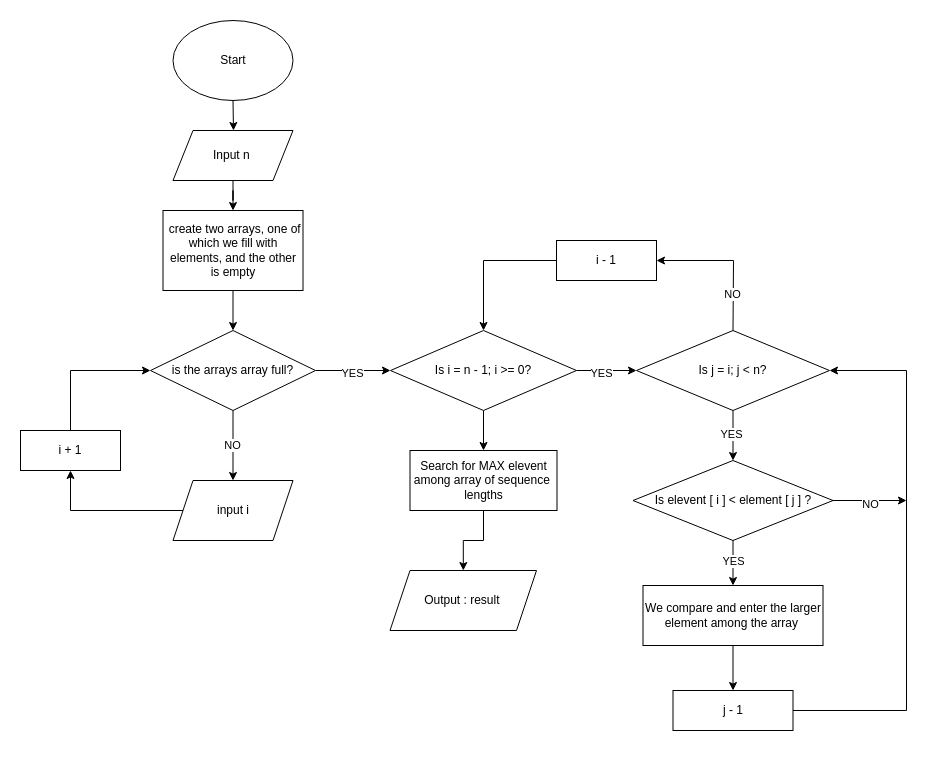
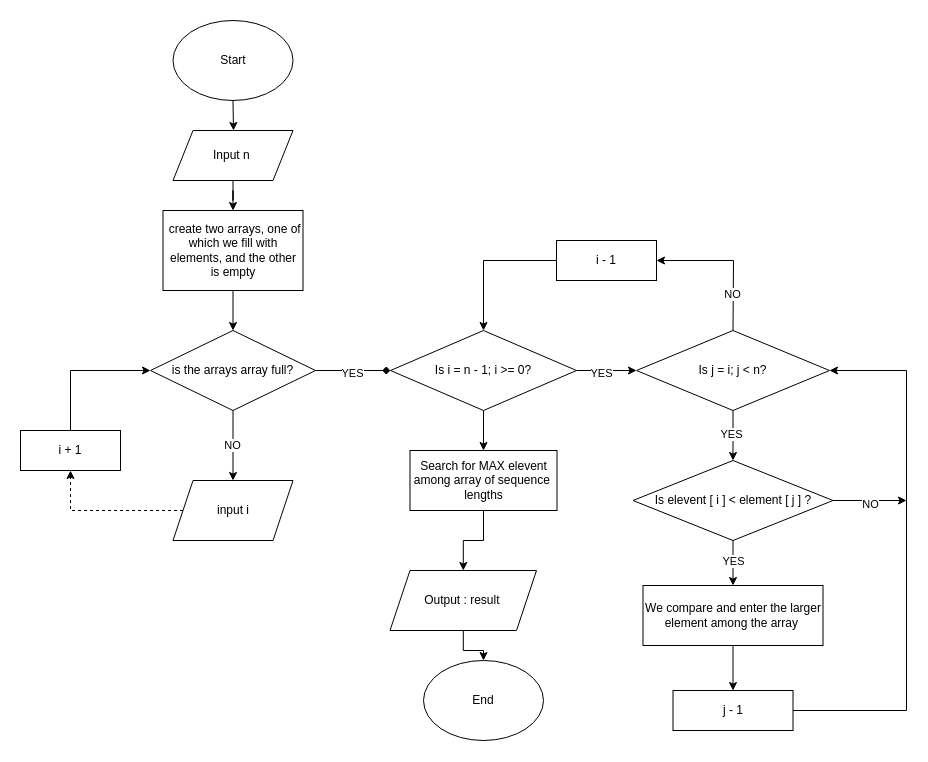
  <mxCell id="0" />
  <mxCell id="1" parent="0" />
  <mxCell id="2" value="Start" style="ellipse;whiteSpace=wrap;html=1;" parent="1" vertex="1"><mxGeometry x="172.5" y="20" width="120" height="80" as="geometry" /></mxCell>
+ <mxCell id="3" value="End" style="ellipse;whiteSpace=wrap;html=1;" parent="1" vertex="1"><mxGeometry x="423" y="660" width="120" height="80" as="geometry" /></mxCell>
  <mxCell id="4" value="" style="edgeStyle=orthogonalEdgeStyle;rounded=0;orthogonalLoop=1;jettySize=auto;html=1;" parent="1" source="5" target="7" edge="1"><mxGeometry relative="1" as="geometry" /></mxCell>
  <mxCell id="5" value="Input n&amp;nbsp;" style="shape=parallelogram;perimeter=parallelogramPerimeter;whiteSpace=wrap;html=1;fixedSize=1;" parent="1" vertex="1"><mxGeometry x="172.5" y="130" width="120" height="50" as="geometry" /></mxCell>
  <mxCell id="6" value="" style="edgeStyle=orthogonalEdgeStyle;rounded=0;orthogonalLoop=1;jettySize=auto;html=1;" parent="1" source="7" target="12" edge="1"><mxGeometry relative="1" as="geometry" /></mxCell>
  <mxCell id="7" value="&amp;nbsp;create two arrays, one of which we fill with elements, and the other is empty" style="rounded=0;whiteSpace=wrap;html=1;" parent="1" vertex="1"><mxGeometry x="162.5" y="210" width="140" height="80" as="geometry" /></mxCell>
  <mxCell id="8" value="" style="edgeStyle=orthogonalEdgeStyle;rounded=0;orthogonalLoop=1;jettySize=auto;html=1;" parent="1" source="12" target="13" edge="1"><mxGeometry relative="1" as="geometry" /></mxCell>
  <mxCell id="9" value="NO" style="edgeLabel;html=1;align=center;verticalAlign=middle;resizable=0;points=[];" parent="8" vertex="1" connectable="0"><mxGeometry x="-0.04" y="-1" relative="1" as="geometry"><mxPoint as="offset" /></mxGeometry></mxCell>
- <mxCell id="10" value="" style="edgeStyle=orthogonalEdgeStyle;rounded=0;orthogonalLoop=1;jettySize=auto;html=1;" parent="1" source="12" target="21" edge="1"><mxGeometry relative="1" as="geometry" /></mxCell>
+ <mxCell id="10" value="" style="edgeStyle=orthogonalEdgeStyle;rounded=0;orthogonalLoop=1;jettySize=auto;html=1;endArrow=diamond;" parent="1" source="12" target="21" edge="1"><mxGeometry relative="1" as="geometry" /></mxCell>
  <mxCell id="11" value="YES" style="edgeLabel;html=1;align=center;verticalAlign=middle;resizable=0;points=[];" parent="10" vertex="1" connectable="0"><mxGeometry x="-0.028" y="-2" relative="1" as="geometry"><mxPoint as="offset" /></mxGeometry></mxCell>
  <mxCell id="12" value="is the arrays array full?" style="rhombus;whiteSpace=wrap;html=1;" parent="1" vertex="1"><mxGeometry x="150" y="330" width="165" height="80" as="geometry" /></mxCell>
  <mxCell id="13" value="input i" style="shape=parallelogram;perimeter=parallelogramPerimeter;whiteSpace=wrap;html=1;fixedSize=1;" parent="1" vertex="1"><mxGeometry x="172.5" y="480" width="120" height="60" as="geometry" /></mxCell>
  <mxCell id="14" value="i + 1" style="rounded=0;whiteSpace=wrap;html=1;" parent="1" vertex="1"><mxGeometry x="20" y="430" width="100" height="40" as="geometry" /></mxCell>
  <mxCell id="15" value="" style="endArrow=classic;html=1;rounded=0;exitX=0.5;exitY=1;exitDx=0;exitDy=0;" parent="1" source="2" edge="1"><mxGeometry width="50" height="50" relative="1" as="geometry"><mxPoint x="190" y="240" as="sourcePoint" /><mxPoint x="233" y="130" as="targetPoint" /></mxGeometry></mxCell>
- <mxCell id="16" value="" style="endArrow=classic;html=1;rounded=0;exitX=0;exitY=0.5;exitDx=0;exitDy=0;entryX=0.5;entryY=1;entryDx=0;entryDy=0;" parent="1" source="13" target="14" edge="1"><mxGeometry width="50" height="50" relative="1" as="geometry"><mxPoint x="190" y="530" as="sourcePoint" /><mxPoint x="240" y="480" as="targetPoint" /><Array as="points"><mxPoint x="70" y="510" /></Array></mxGeometry></mxCell>
+ <mxCell id="16" value="" style="endArrow=classic;html=1;rounded=0;exitX=0;exitY=0.5;exitDx=0;exitDy=0;entryX=0.5;entryY=1;entryDx=0;entryDy=0;dashed=1;" parent="1" source="13" target="14" edge="1"><mxGeometry width="50" height="50" relative="1" as="geometry"><mxPoint x="190" y="530" as="sourcePoint" /><mxPoint x="240" y="480" as="targetPoint" /><Array as="points"><mxPoint x="70" y="510" /></Array></mxGeometry></mxCell>
  <mxCell id="17" value="" style="endArrow=classic;html=1;rounded=0;exitX=0.5;exitY=0;exitDx=0;exitDy=0;entryX=0;entryY=0.5;entryDx=0;entryDy=0;" parent="1" source="14" target="12" edge="1"><mxGeometry width="50" height="50" relative="1" as="geometry"><mxPoint x="190" y="430" as="sourcePoint" /><mxPoint x="240" y="380" as="targetPoint" /><Array as="points"><mxPoint x="70" y="370" /></Array></mxGeometry></mxCell>
  <mxCell id="18" value="" style="edgeStyle=orthogonalEdgeStyle;rounded=0;orthogonalLoop=1;jettySize=auto;html=1;" parent="1" source="21" target="24" edge="1"><mxGeometry relative="1" as="geometry" /></mxCell>
  <mxCell id="19" value="YES" style="edgeLabel;html=1;align=center;verticalAlign=middle;resizable=0;points=[];" parent="18" vertex="1" connectable="0"><mxGeometry x="-0.184" y="-2" relative="1" as="geometry"><mxPoint as="offset" /></mxGeometry></mxCell>
  <mxCell id="20" value="" style="edgeStyle=orthogonalEdgeStyle;rounded=0;orthogonalLoop=1;jettySize=auto;html=1;" parent="1" source="21" target="39" edge="1"><mxGeometry relative="1" as="geometry" /></mxCell>
  <mxCell id="21" value="Is i = n - 1; i &amp;gt;= 0?" style="rhombus;whiteSpace=wrap;html=1;" parent="1" vertex="1"><mxGeometry x="390" y="330" width="186" height="80" as="geometry" /></mxCell>
  <mxCell id="22" value="" style="edgeStyle=orthogonalEdgeStyle;rounded=0;orthogonalLoop=1;jettySize=auto;html=1;" parent="1" source="24" target="31" edge="1"><mxGeometry relative="1" as="geometry" /></mxCell>
  <mxCell id="23" value="YES" style="edgeLabel;html=1;align=center;verticalAlign=middle;resizable=0;points=[];" parent="22" vertex="1" connectable="0"><mxGeometry x="-0.062" y="-2" relative="1" as="geometry"><mxPoint as="offset" /></mxGeometry></mxCell>
  <mxCell id="24" value="Is j = i; j &amp;lt; n?" style="rhombus;whiteSpace=wrap;html=1;" parent="1" vertex="1"><mxGeometry x="636" y="330" width="193" height="80" as="geometry" /></mxCell>
  <mxCell id="25" value="i - 1" style="rounded=0;whiteSpace=wrap;html=1;" parent="1" vertex="1"><mxGeometry x="556" y="240" width="100" height="40" as="geometry" /></mxCell>
  <mxCell id="26" value="" style="endArrow=classic;html=1;rounded=0;exitX=0.5;exitY=0;exitDx=0;exitDy=0;entryX=1;entryY=0.5;entryDx=0;entryDy=0;" parent="1" source="24" target="25" edge="1"><mxGeometry width="50" height="50" relative="1" as="geometry"><mxPoint x="526" y="360" as="sourcePoint" /><mxPoint x="576" y="310" as="targetPoint" /><Array as="points"><mxPoint x="733" y="260" /></Array></mxGeometry></mxCell>
  <mxCell id="27" value="NO" style="edgeLabel;html=1;align=center;verticalAlign=middle;resizable=0;points=[];" parent="26" vertex="1" connectable="0"><mxGeometry x="-0.514" y="1" relative="1" as="geometry"><mxPoint as="offset" /></mxGeometry></mxCell>
  <mxCell id="28" value="" style="endArrow=classic;html=1;rounded=0;exitX=0;exitY=0.5;exitDx=0;exitDy=0;entryX=0.5;entryY=0;entryDx=0;entryDy=0;" parent="1" source="25" target="21" edge="1"><mxGeometry width="50" height="50" relative="1" as="geometry"><mxPoint x="526" y="360" as="sourcePoint" /><mxPoint x="576" y="310" as="targetPoint" /><Array as="points"><mxPoint x="483" y="260" /></Array></mxGeometry></mxCell>
  <mxCell id="29" value="" style="edgeStyle=orthogonalEdgeStyle;rounded=0;orthogonalLoop=1;jettySize=auto;html=1;" parent="1" source="31" target="33" edge="1"><mxGeometry relative="1" as="geometry" /></mxCell>
  <mxCell id="30" value="YES" style="edgeLabel;html=1;align=center;verticalAlign=middle;resizable=0;points=[];" parent="29" vertex="1" connectable="0"><mxGeometry x="-0.119" relative="1" as="geometry"><mxPoint as="offset" /></mxGeometry></mxCell>
  <mxCell id="31" value="Is elevent [ i ] &amp;lt; element [ j ] ?" style="rhombus;whiteSpace=wrap;html=1;" parent="1" vertex="1"><mxGeometry x="632.5" y="460" width="200" height="80" as="geometry" /></mxCell>
  <mxCell id="32" value="" style="edgeStyle=orthogonalEdgeStyle;rounded=0;orthogonalLoop=1;jettySize=auto;html=1;" parent="1" source="33" target="34" edge="1"><mxGeometry relative="1" as="geometry" /></mxCell>
  <mxCell id="33" value="We compare and enter the larger element among the array&amp;nbsp;" style="rounded=0;whiteSpace=wrap;html=1;" parent="1" vertex="1"><mxGeometry x="642.5" y="585" width="180" height="60" as="geometry" /></mxCell>
  <mxCell id="34" value="j - 1" style="rounded=0;whiteSpace=wrap;html=1;" parent="1" vertex="1"><mxGeometry x="672.5" y="690" width="120" height="40" as="geometry" /></mxCell>
  <mxCell id="35" value="" style="endArrow=classic;html=1;rounded=0;exitX=1;exitY=0.5;exitDx=0;exitDy=0;entryX=1;entryY=0.5;entryDx=0;entryDy=0;" parent="1" source="34" target="24" edge="1"><mxGeometry width="50" height="50" relative="1" as="geometry"><mxPoint x="656" y="560" as="sourcePoint" /><mxPoint x="706" y="510" as="targetPoint" /><Array as="points"><mxPoint x="906" y="710" /><mxPoint x="906" y="370" /></Array></mxGeometry></mxCell>
  <mxCell id="36" value="" style="endArrow=classic;html=1;rounded=0;exitX=1;exitY=0.5;exitDx=0;exitDy=0;" parent="1" source="31" edge="1"><mxGeometry width="50" height="50" relative="1" as="geometry"><mxPoint x="656" y="560" as="sourcePoint" /><mxPoint x="906" y="500" as="targetPoint" /></mxGeometry></mxCell>
  <mxCell id="37" value="NO" style="edgeLabel;html=1;align=center;verticalAlign=middle;resizable=0;points=[];" parent="36" vertex="1" connectable="0"><mxGeometry x="-0.003" y="-3" relative="1" as="geometry"><mxPoint as="offset" /></mxGeometry></mxCell>
  <mxCell id="38" value="" style="edgeStyle=orthogonalEdgeStyle;rounded=0;orthogonalLoop=1;jettySize=auto;html=1;" parent="1" source="39" target="41" edge="1"><mxGeometry relative="1" as="geometry" /></mxCell>
  <mxCell id="39" value="Search for MAX elevent among array of sequence&amp;nbsp; lengths" style="rounded=0;whiteSpace=wrap;html=1;" parent="1" vertex="1"><mxGeometry x="409.5" y="450" width="147" height="60" as="geometry" /></mxCell>
+ <mxCell id="40" value="" style="edgeStyle=orthogonalEdgeStyle;rounded=0;orthogonalLoop=1;jettySize=auto;html=1;" parent="1" source="41" target="3" edge="1"><mxGeometry relative="1" as="geometry" /></mxCell>
  <mxCell id="41" value="Output : result&amp;nbsp;" style="shape=parallelogram;perimeter=parallelogramPerimeter;whiteSpace=wrap;html=1;fixedSize=1;" parent="1" vertex="1"><mxGeometry x="389.5" y="570" width="146.5" height="60" as="geometry" /></mxCell>
